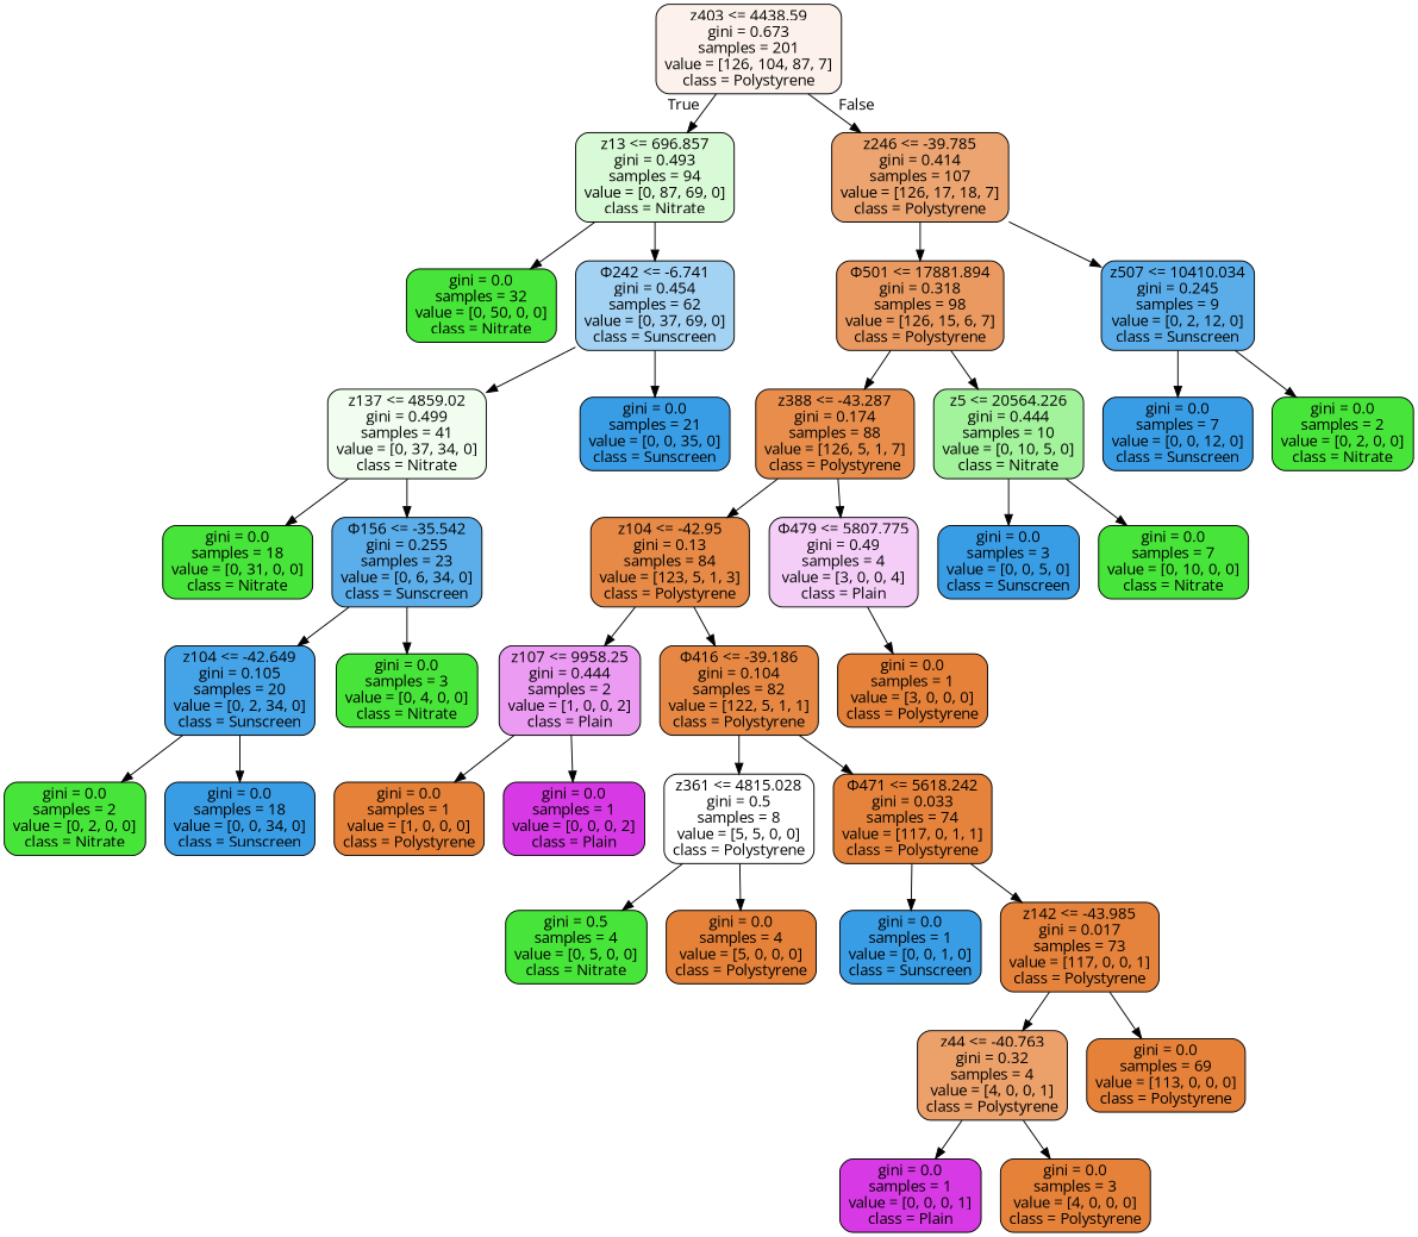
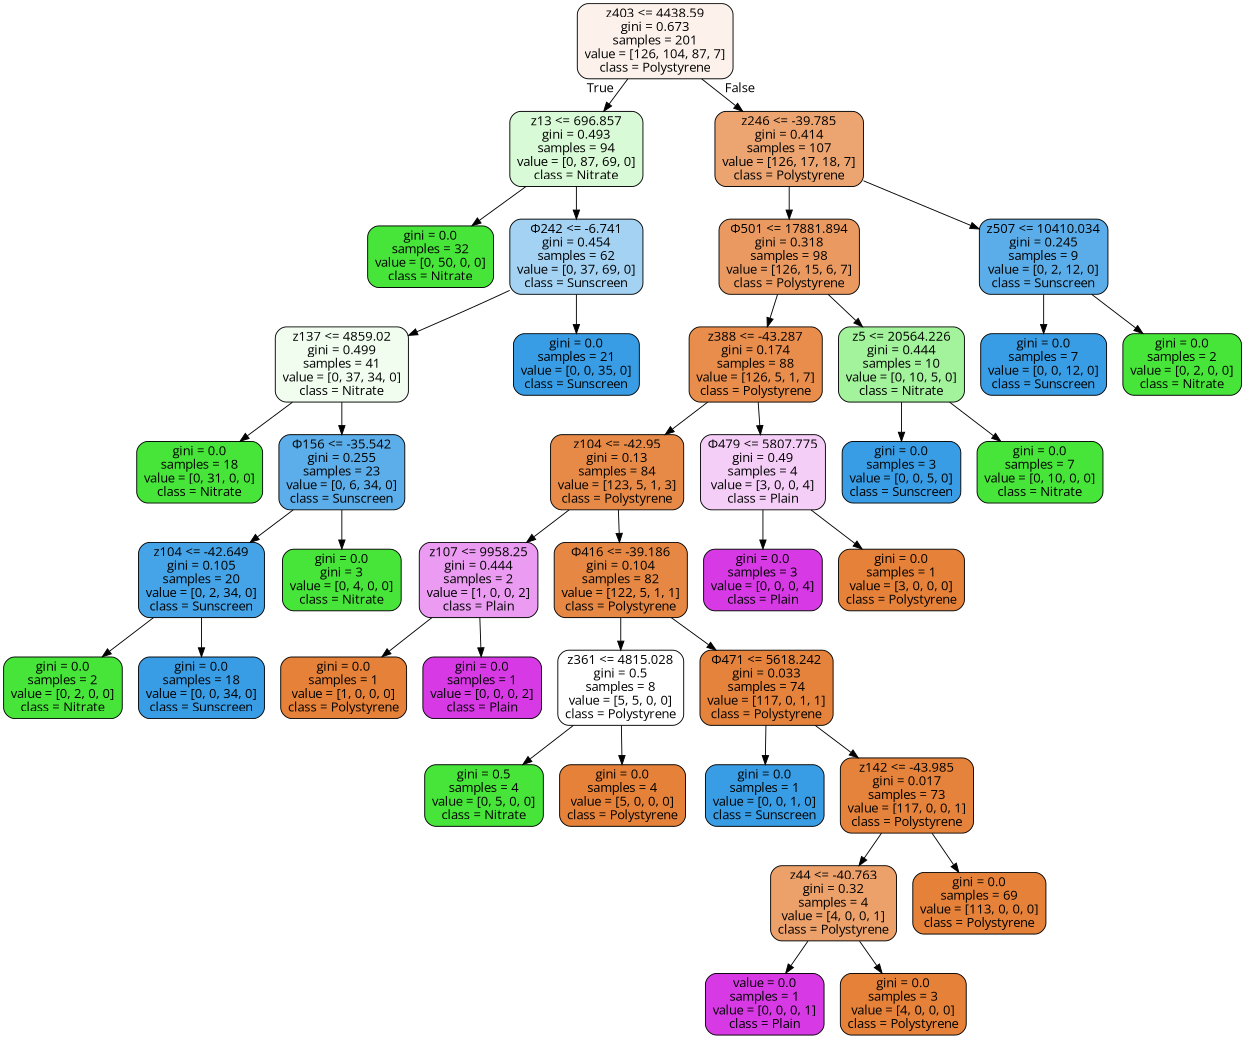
  digraph {
    fontname="Open Sans"
    node [color=black fillcolor="#47e539" fontname="Open Sans" shape=box style="filled, rounded"]
    edge [fontname="Open Sans"]
    n1 [fillcolor="#fcf2eb" label="z403 <= 4438.59\ngini = 0.673\nsamples = 201\nvalue = [126, 104, 87, 7]\nclass = Polystyrene"]
    n2 [fillcolor="#d9fad6" label="z13 <= 696.857\ngini = 0.493\nsamples = 94\nvalue = [0, 87, 69, 0]\nclass = Nitrate"]
    n3 [fillcolor="#eca470" label="z246 <= -39.785\ngini = 0.414\nsamples = 107\nvalue = [126, 17, 18, 7]\nclass = Polystyrene"]
    n4 [label="gini = 0.0\nsamples = 32\nvalue = [0, 50, 0, 0]\nclass = Nitrate"]
    n5 [fillcolor="#a3d2f3" label="Φ242 <= -6.741\ngini = 0.454\nsamples = 62\nvalue = [0, 37, 69, 0]\nclass = Sunscreen"]
    n6 [fillcolor="#ea9a61" label="Φ501 <= 17881.894\ngini = 0.318\nsamples = 98\nvalue = [126, 15, 6, 7]\nclass = Polystyrene"]
    n7 [fillcolor="#5aade9" label="z507 <= 10410.034\ngini = 0.245\nsamples = 9\nvalue = [0, 2, 12, 0]\nclass = Sunscreen"]
    n8 [fillcolor="#f0fdef" label="z137 <= 4859.02\ngini = 0.499\nsamples = 41\nvalue = [0, 37, 34, 0]\nclass = Nitrate"]
    n9 [fillcolor="#399de5" label="gini = 0.0\nsamples = 21\nvalue = [0, 0, 35, 0]\nclass = Sunscreen"]
    n10 [label="gini = 0.0\nsamples = 18\nvalue = [0, 31, 0, 0]\nclass = Nitrate"]
    n11 [fillcolor="#5caeea" label="Φ156 <= -35.542\ngini = 0.255\nsamples = 23\nvalue = [0, 6, 34, 0]\nclass = Sunscreen"]
    n12 [fillcolor="#45a3e7" label="z104 <= -42.649\ngini = 0.105\nsamples = 20\nvalue = [0, 2, 34, 0]\nclass = Sunscreen"]
-   n13 [label="gini = 0.0\nsamples = 3\nvalue = [0, 4, 0, 0]\nclass = Nitrate"]
+   n13 [label="gini = 0.0\ngini = 3\nvalue = [0, 4, 0, 0]\nclass = Nitrate"]
    n14 [label="gini = 0.0\nsamples = 2\nvalue = [0, 2, 0, 0]\nclass = Nitrate"]
    n15 [fillcolor="#399de5" label="gini = 0.0\nsamples = 18\nvalue = [0, 0, 34, 0]\nclass = Sunscreen"]
    n16 [fillcolor="#e88d4c" label="z388 <= -43.287\ngini = 0.174\nsamples = 88\nvalue = [126, 5, 1, 7]\nclass = Polystyrene"]
    n17 [fillcolor="#a3f29c" label="z5 <= 20564.226\ngini = 0.444\nsamples = 10\nvalue = [0, 10, 5, 0]\nclass = Nitrate"]
    n18 [fillcolor="#399de5" label="gini = 0.0\nsamples = 7\nvalue = [0, 0, 12, 0]\nclass = Sunscreen"]
    n19 [label="gini = 0.0\nsamples = 2\nvalue = [0, 2, 0, 0]\nclass = Nitrate"]
    n20 [fillcolor="#e78a47" label="z104 <= -42.95\ngini = 0.13\nsamples = 84\nvalue = [123, 5, 1, 3]\nclass = Polystyrene"]
    n21 [fillcolor="#f5cef8" label="Φ479 <= 5807.775\ngini = 0.49\nsamples = 4\nvalue = [3, 0, 0, 4]\nclass = Plain"]
    n22 [fillcolor="#399de5" label="gini = 0.0\nsamples = 3\nvalue = [0, 0, 5, 0]\nclass = Sunscreen"]
    n23 [label="gini = 0.0\nsamples = 7\nvalue = [0, 10, 0, 0]\nclass = Nitrate"]
    n24 [fillcolor="#eb9cf2" label="z107 <= 9958.25\ngini = 0.444\nsamples = 2\nvalue = [1, 0, 0, 2]\nclass = Plain"]
    n25 [fillcolor="#e68844" label="Φ416 <= -39.186\ngini = 0.104\nsamples = 82\nvalue = [122, 5, 1, 1]\nclass = Polystyrene"]
+   n26 [fillcolor="#d739e5" label="gini = 0.0\nsamples = 3\nvalue = [0, 0, 0, 4]\nclass = Plain"]
    n27 [fillcolor="#e58139" label="gini = 0.0\nsamples = 1\nvalue = [3, 0, 0, 0]\nclass = Polystyrene"]
    n28 [fillcolor="#e58139" label="gini = 0.0\nsamples = 1\nvalue = [1, 0, 0, 0]\nclass = Polystyrene"]
    n29 [fillcolor="#d739e5" label="gini = 0.0\nsamples = 1\nvalue = [0, 0, 0, 2]\nclass = Plain"]
    n30 [fillcolor="#ffffff" label="z361 <= 4815.028\ngini = 0.5\nsamples = 8\nvalue = [5, 5, 0, 0]\nclass = Polystyrene"]
    n31 [fillcolor="#e5833c" label="Φ471 <= 5618.242\ngini = 0.033\nsamples = 74\nvalue = [117, 0, 1, 1]\nclass = Polystyrene"]
    n32 [label="gini = 0.5\nsamples = 4\nvalue = [0, 5, 0, 0]\nclass = Nitrate"]
    n33 [fillcolor="#e58139" label="gini = 0.0\nsamples = 4\nvalue = [5, 0, 0, 0]\nclass = Polystyrene"]
    n34 [fillcolor="#399de5" label="gini = 0.0\nsamples = 1\nvalue = [0, 0, 1, 0]\nclass = Sunscreen"]
    n35 [fillcolor="#e5823b" label="z142 <= -43.985\ngini = 0.017\nsamples = 73\nvalue = [117, 0, 0, 1]\nclass = Polystyrene"]
    n36 [fillcolor="#eca06a" label="z44 <= -40.763\ngini = 0.32\nsamples = 4\nvalue = [4, 0, 0, 1]\nclass = Polystyrene"]
    n37 [fillcolor="#e58139" label="gini = 0.0\nsamples = 69\nvalue = [113, 0, 0, 0]\nclass = Polystyrene"]
-   n38 [fillcolor="#d739e5" label="gini = 0.0\nsamples = 1\nvalue = [0, 0, 0, 1]\nclass = Plain"]
+   n38 [fillcolor="#d739e5" label="value = 0.0\nsamples = 1\nvalue = [0, 0, 0, 1]\nclass = Plain"]
    n39 [fillcolor="#e58139" label="gini = 0.0\nsamples = 3\nvalue = [4, 0, 0, 0]\nclass = Polystyrene"]
    n1 -> n2 [headlabel=True labelangle=45 labeldistance=2.5]
    n1 -> n3 [headlabel=False labelangle=-45 labeldistance=2.5]
    n2 -> n4
    n2 -> n5
    n3 -> n6
    n3 -> n7
    n5 -> n8
    n5 -> n9
    n6 -> n16
    n6 -> n17
    n7 -> n18
    n7 -> n19
    n8 -> n10
    n8 -> n11
    n11 -> n12
    n11 -> n13
    n12 -> n14
    n12 -> n15
    n16 -> n20
    n16 -> n21
    n17 -> n22
    n17 -> n23
    n20 -> n24
    n20 -> n25
+   n21 -> n26
    n21 -> n27
    n24 -> n28
    n24 -> n29
    n25 -> n30
    n25 -> n31
    n30 -> n32
    n30 -> n33
    n31 -> n34
    n31 -> n35
    n35 -> n36
    n35 -> n37
    n36 -> n38
    n36 -> n39
  }
